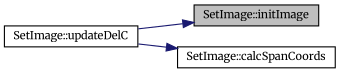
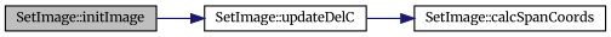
  digraph {
    fontname=Merriweather
    rankdir=LR
    node [color=black fillcolor=white fontname=Merriweather fontsize=10 shape=record style=filled]
    edge [color=midnightblue fontname=Merriweather fontsize=10 labelfontname=Helvetica labelfontsize=10 style=solid]
    n1 [fillcolor=grey75 fontcolor=black height=0.2 label="SetImage::initImage" width=0.4]
    n2 [height=0.2 label="SetImage::updateDelC" width=0.4]
    n3 [height=0.2 label="SetImage::calcSpanCoords" width=0.4]
-   n2 -> n1
+   n1 -> n2
    n2 -> n3
  }
